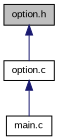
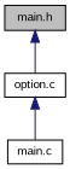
  digraph {
    fontname="Liberation Sans"
    node [color=black fillcolor=white fontname="Liberation Sans" fontsize=10 shape=record style=filled]
    edge [color=midnightblue dir=back fontname="Liberation Sans" fontsize=10 labelfontname=Helvetica labelfontsize=10 style=solid]
-   n1 [fillcolor=grey75 fontcolor=black height=0.2 label="option.h" width=0.4]
+   n1 [fillcolor=grey75 fontcolor=black height=0.2 label="main.h" width=0.4]
    n2 [height=0.2 label="option.c" width=0.4]
    n3 [height=0.2 label="main.c" width=0.4]
    n1 -> n2
    n2 -> n3
  }
